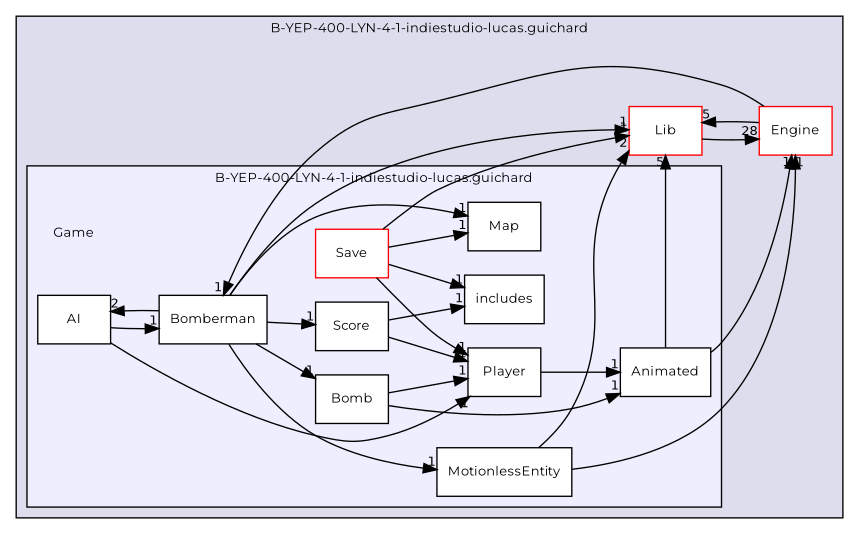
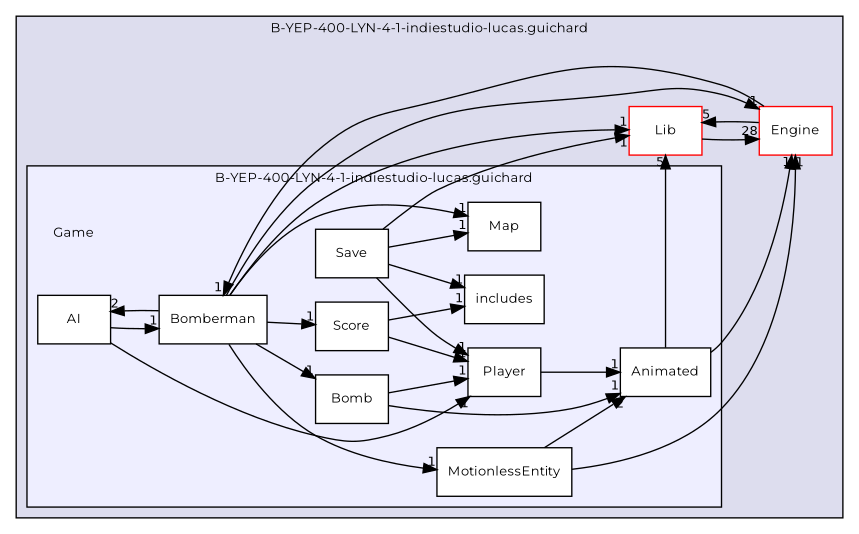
  digraph {
    compound=true
    fontname=Montserrat
    rankdir=LR
    node [fontname=Montserrat fontsize=10 shape=box fillcolor=white style=filled]
    edge [fontname=Montserrat headlabel=1 labeldistance=1.5 labelfontname=Helvetica labelfontsize=10]
    n1 [label=Game shape=plaintext fillcolor="" style=""]
    n2 [label=AI]
    n3 [label=Animated]
    n4 [label=Bomb]
    n5 [label=Bomberman]
    n6 [label=includes]
    n7 [label=Map]
    n8 [label=MotionlessEntity]
    n9 [label=Player]
-   n10 [label=Save color=red]
+   n10 [label=Save]
    n11 [label=Score]
    n12 [color=red label=Lib]
    n13 [color=red label=Engine]
    subgraph cluster_1 {
      bgcolor="#ddddee"
      fontsize=10
      label="B-YEP-400-LYN-4-1-indiestudio-lucas.guichard"
      pencolor=black
      n12
      n13
      subgraph cluster_2 {
        bgcolor="#eeeeff"
        fontsize=10
        label="B-YEP-400-LYN-4-1-indiestudio-lucas.guichard"
        pencolor=black
        n1
        n2
        n3
        n4
        n5
        n6
        n7
        n8
        n9
        n10
        n11
      }
    }
    n2 -> n5
    n2 -> n9
    n3 -> n12 [headlabel=5]
    n3 -> n13
    n4 -> n3
    n4 -> n9
    n5 -> n2 [headlabel=2]
    n5 -> n4
    n5 -> n7
    n5 -> n8
    n5 -> n11
    n5 -> n12
-   n8 -> n12 [headlabel=2]
+   n5 -> n13
+   n8 -> n3 [headlabel=2]
    n8 -> n13
    n9 -> n3
    n10 -> n6
    n10 -> n7
    n10 -> n9
    n10 -> n12
    n11 -> n6
    n11 -> n9
    n12 -> n13 [headlabel=28]
    n13 -> n5
    n13 -> n12 [headlabel=5]
  }
